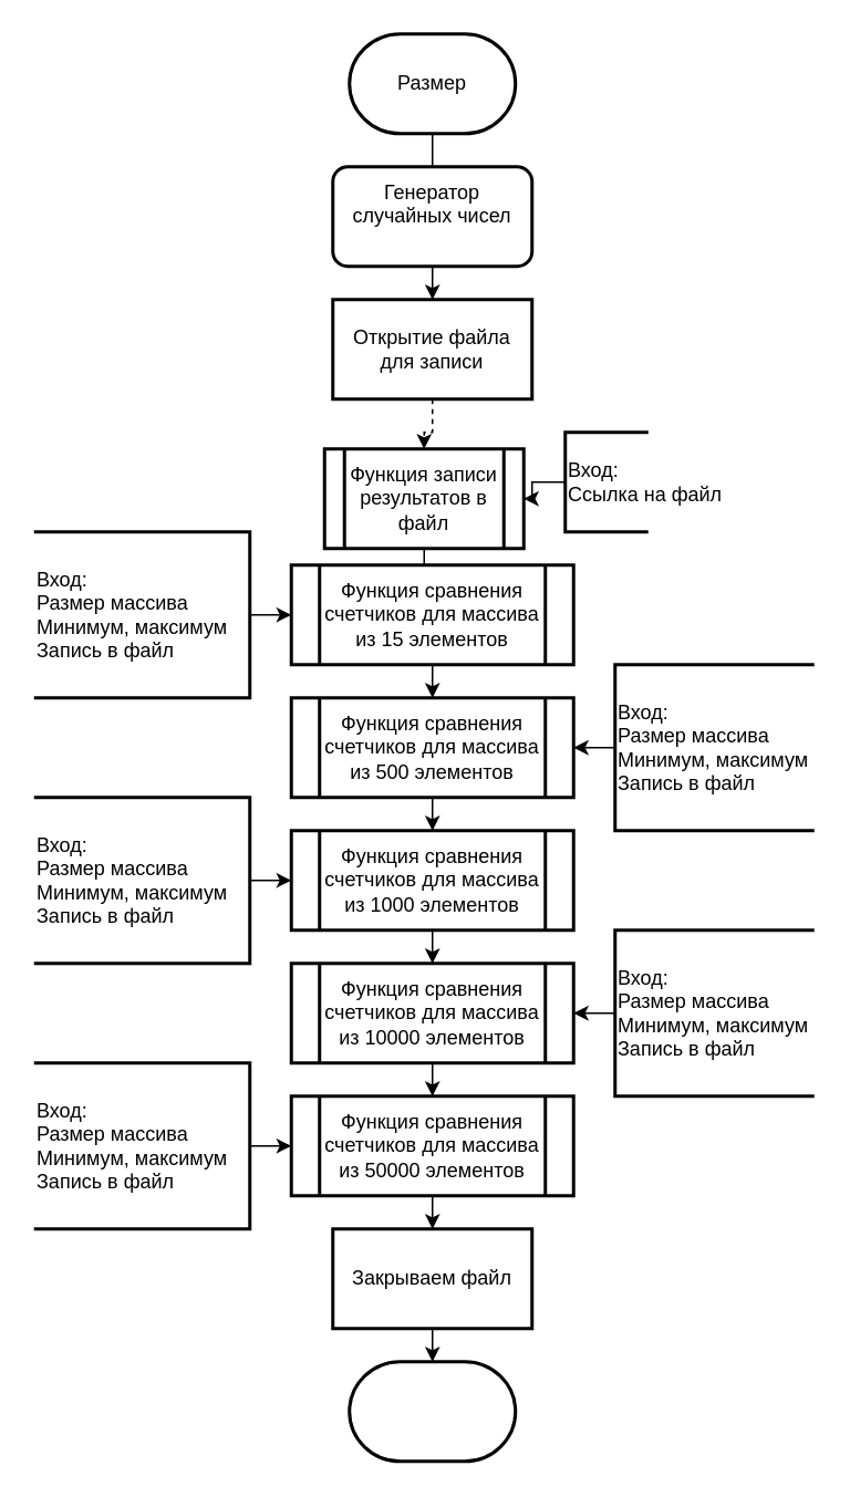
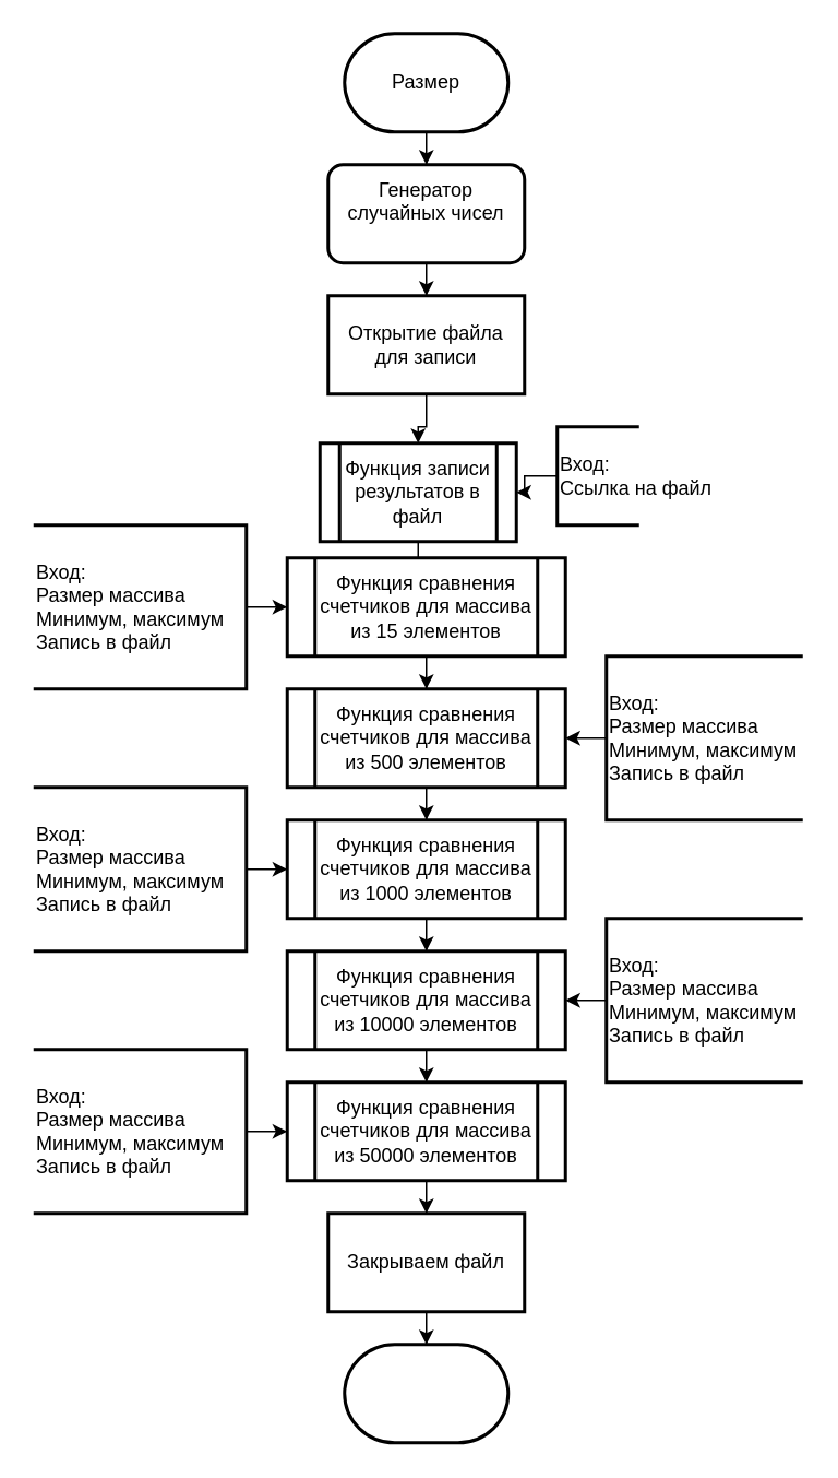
  <mxCell id="0" />
  <mxCell id="1" parent="0" />
- <mxCell id="2" value="" style="edgeStyle=orthogonalEdgeStyle;rounded=0;orthogonalLoop=1;jettySize=auto;html=1;endArrow=none;" edge="1" parent="1" source="3" target="5"><mxGeometry relative="1" as="geometry" /></mxCell>
+ <mxCell id="2" value="" style="edgeStyle=orthogonalEdgeStyle;rounded=0;orthogonalLoop=1;jettySize=auto;html=1;" edge="1" parent="1" source="3" target="5"><mxGeometry relative="1" as="geometry" /></mxCell>
  <mxCell id="3" value="Размер" style="strokeWidth=2;html=1;shape=mxgraph.flowchart.terminator;whiteSpace=wrap;" vertex="1" parent="1"><mxGeometry x="210" y="20" width="100" height="60" as="geometry" /></mxCell>
  <mxCell id="4" value="" style="edgeStyle=orthogonalEdgeStyle;rounded=0;orthogonalLoop=1;jettySize=auto;html=1;" edge="1" parent="1" source="5" target="9"><mxGeometry relative="1" as="geometry" /></mxCell>
  <mxCell id="5" value="Генератор случайных чисел&lt;div&gt;&lt;br&gt;&lt;/div&gt;" style="whiteSpace=wrap;html=1;strokeWidth=2;rounded=1;" vertex="1" parent="1"><mxGeometry x="200" y="100" width="120" height="60" as="geometry" /></mxCell>
  <mxCell id="6" value="" style="edgeStyle=orthogonalEdgeStyle;rounded=0;orthogonalLoop=1;jettySize=auto;html=1;" edge="1" parent="1" source="7" target="13"><mxGeometry relative="1" as="geometry" /></mxCell>
  <mxCell id="7" value="Функция записи результатов в файл" style="shape=process;whiteSpace=wrap;html=1;backgroundOutline=1;strokeWidth=2;" vertex="1" parent="1"><mxGeometry x="195" y="270" width="120" height="60" as="geometry" /></mxCell>
- <mxCell id="8" value="" style="edgeStyle=orthogonalEdgeStyle;rounded=0;orthogonalLoop=1;jettySize=auto;html=1;dashed=1;" edge="1" parent="1" source="9" target="7"><mxGeometry relative="1" as="geometry" /></mxCell>
+ <mxCell id="8" value="" style="edgeStyle=orthogonalEdgeStyle;rounded=0;orthogonalLoop=1;jettySize=auto;html=1;" edge="1" parent="1" source="9" target="7"><mxGeometry relative="1" as="geometry" /></mxCell>
  <mxCell id="9" value="&lt;div&gt;Открытие файла для записи&lt;/div&gt;" style="whiteSpace=wrap;html=1;strokeWidth=2;" vertex="1" parent="1"><mxGeometry x="200" y="180" width="120" height="60" as="geometry" /></mxCell>
  <mxCell id="10" value="" style="edgeStyle=orthogonalEdgeStyle;rounded=0;orthogonalLoop=1;jettySize=auto;html=1;" edge="1" parent="1" source="11" target="7"><mxGeometry relative="1" as="geometry" /></mxCell>
  <mxCell id="11" value="Вход:&lt;div&gt;Ссылка на файл&amp;nbsp;&lt;/div&gt;" style="strokeWidth=2;html=1;shape=mxgraph.flowchart.annotation_1;align=left;pointerEvents=1;" vertex="1" parent="1"><mxGeometry x="340" y="260" width="50" height="60" as="geometry" /></mxCell>
  <mxCell id="12" value="" style="edgeStyle=orthogonalEdgeStyle;rounded=0;orthogonalLoop=1;jettySize=auto;html=1;" edge="1" parent="1" source="13" target="16"><mxGeometry relative="1" as="geometry" /></mxCell>
  <mxCell id="13" value="Функция сравнения счетчиков для массива из 15 элементов" style="shape=process;whiteSpace=wrap;html=1;backgroundOutline=1;strokeWidth=2;" vertex="1" parent="1"><mxGeometry x="175" y="340" width="170" height="60" as="geometry" /></mxCell>
  <mxCell id="14" style="edgeStyle=orthogonalEdgeStyle;rounded=0;orthogonalLoop=1;jettySize=auto;html=1;exitX=0.5;exitY=1;exitDx=0;exitDy=0;" edge="1" parent="1" source="7" target="7"><mxGeometry relative="1" as="geometry" /></mxCell>
  <mxCell id="15" value="" style="edgeStyle=orthogonalEdgeStyle;rounded=0;orthogonalLoop=1;jettySize=auto;html=1;" edge="1" parent="1" source="16" target="18"><mxGeometry relative="1" as="geometry" /></mxCell>
  <mxCell id="16" value="Функция сравнения счетчиков для массива из 500 элементов" style="shape=process;whiteSpace=wrap;html=1;backgroundOutline=1;strokeWidth=2;" vertex="1" parent="1"><mxGeometry x="175" y="420" width="170" height="60" as="geometry" /></mxCell>
  <mxCell id="17" value="" style="edgeStyle=orthogonalEdgeStyle;rounded=0;orthogonalLoop=1;jettySize=auto;html=1;" edge="1" parent="1" source="18" target="20"><mxGeometry relative="1" as="geometry" /></mxCell>
  <mxCell id="18" value="Функция сравнения счетчиков для массива из 1000 элементов" style="shape=process;whiteSpace=wrap;html=1;backgroundOutline=1;strokeWidth=2;" vertex="1" parent="1"><mxGeometry x="175" y="500" width="170" height="60" as="geometry" /></mxCell>
  <mxCell id="19" value="" style="edgeStyle=orthogonalEdgeStyle;rounded=0;orthogonalLoop=1;jettySize=auto;html=1;" edge="1" parent="1" source="20" target="22"><mxGeometry relative="1" as="geometry" /></mxCell>
  <mxCell id="20" value="Функция сравнения счетчиков для массива из 10000 элементов" style="shape=process;whiteSpace=wrap;html=1;backgroundOutline=1;strokeWidth=2;" vertex="1" parent="1"><mxGeometry x="175" y="580" width="170" height="60" as="geometry" /></mxCell>
  <mxCell id="21" value="" style="edgeStyle=orthogonalEdgeStyle;rounded=0;orthogonalLoop=1;jettySize=auto;html=1;" edge="1" parent="1" source="22" target="34"><mxGeometry relative="1" as="geometry" /></mxCell>
  <mxCell id="22" value="Функция сравнения счетчиков для массива из 50000 элементов" style="shape=process;whiteSpace=wrap;html=1;backgroundOutline=1;strokeWidth=2;" vertex="1" parent="1"><mxGeometry x="175" y="660" width="170" height="60" as="geometry" /></mxCell>
  <mxCell id="23" value="" style="edgeStyle=orthogonalEdgeStyle;rounded=0;orthogonalLoop=1;jettySize=auto;html=1;" edge="1" parent="1" source="24" target="16"><mxGeometry relative="1" as="geometry" /></mxCell>
  <mxCell id="24" value="Вход:&lt;div&gt;Размер массива&lt;/div&gt;&lt;div&gt;Минимум, максимум&lt;/div&gt;&lt;div&gt;Запись в файл&lt;/div&gt;" style="strokeWidth=2;html=1;shape=mxgraph.flowchart.annotation_1;align=left;pointerEvents=1;" vertex="1" parent="1"><mxGeometry x="370" y="400" width="120" height="100" as="geometry" /></mxCell>
  <mxCell id="25" value="" style="edgeStyle=orthogonalEdgeStyle;rounded=0;orthogonalLoop=1;jettySize=auto;html=1;" edge="1" parent="1" source="26" target="20"><mxGeometry relative="1" as="geometry" /></mxCell>
  <mxCell id="26" value="Вход:&lt;div&gt;Размер массива&lt;/div&gt;&lt;div&gt;Минимум, максимум&lt;/div&gt;&lt;div&gt;Запись в файл&lt;/div&gt;" style="strokeWidth=2;html=1;shape=mxgraph.flowchart.annotation_1;align=left;pointerEvents=1;" vertex="1" parent="1"><mxGeometry x="370" y="560" width="120" height="100" as="geometry" /></mxCell>
  <mxCell id="27" value="" style="edgeStyle=orthogonalEdgeStyle;rounded=0;orthogonalLoop=1;jettySize=auto;html=1;" edge="1" parent="1" source="28" target="18"><mxGeometry relative="1" as="geometry" /></mxCell>
  <mxCell id="28" value="Вход:&lt;div&gt;Размер массива&lt;/div&gt;&lt;div&gt;Минимум, максимум&lt;/div&gt;&lt;div&gt;Запись в файл&lt;/div&gt;" style="strokeWidth=2;html=1;shape=mxgraph.flowchart.annotation_1;align=left;pointerEvents=1;direction=west;" vertex="1" parent="1"><mxGeometry x="20" y="480" width="130" height="100" as="geometry" /></mxCell>
  <mxCell id="29" value="" style="edgeStyle=orthogonalEdgeStyle;rounded=0;orthogonalLoop=1;jettySize=auto;html=1;" edge="1" parent="1" source="30" target="13"><mxGeometry relative="1" as="geometry" /></mxCell>
  <mxCell id="30" value="Вход:&lt;div&gt;Размер массива&lt;/div&gt;&lt;div&gt;Минимум, максимум&lt;/div&gt;&lt;div&gt;Запись в файл&lt;/div&gt;" style="strokeWidth=2;html=1;shape=mxgraph.flowchart.annotation_1;align=left;pointerEvents=1;direction=west;" vertex="1" parent="1"><mxGeometry x="20" y="320" width="130" height="100" as="geometry" /></mxCell>
  <mxCell id="31" value="" style="edgeStyle=orthogonalEdgeStyle;rounded=0;orthogonalLoop=1;jettySize=auto;html=1;" edge="1" parent="1" source="32" target="22"><mxGeometry relative="1" as="geometry" /></mxCell>
  <mxCell id="32" value="Вход:&lt;div&gt;Размер массива&lt;/div&gt;&lt;div&gt;Минимум, максимум&lt;/div&gt;&lt;div&gt;Запись в файл&lt;/div&gt;" style="strokeWidth=2;html=1;shape=mxgraph.flowchart.annotation_1;align=left;pointerEvents=1;direction=west;" vertex="1" parent="1"><mxGeometry x="20" y="640" width="130" height="100" as="geometry" /></mxCell>
  <mxCell id="33" value="" style="edgeStyle=orthogonalEdgeStyle;rounded=0;orthogonalLoop=1;jettySize=auto;html=1;" edge="1" parent="1" source="34" target="35"><mxGeometry relative="1" as="geometry" /></mxCell>
  <mxCell id="34" value="Закрываем файл" style="whiteSpace=wrap;html=1;strokeWidth=2;" vertex="1" parent="1"><mxGeometry x="200" y="740" width="120" height="60" as="geometry" /></mxCell>
  <mxCell id="35" value="" style="strokeWidth=2;html=1;shape=mxgraph.flowchart.terminator;whiteSpace=wrap;" vertex="1" parent="1"><mxGeometry x="210" y="820" width="100" height="60" as="geometry" /></mxCell>
